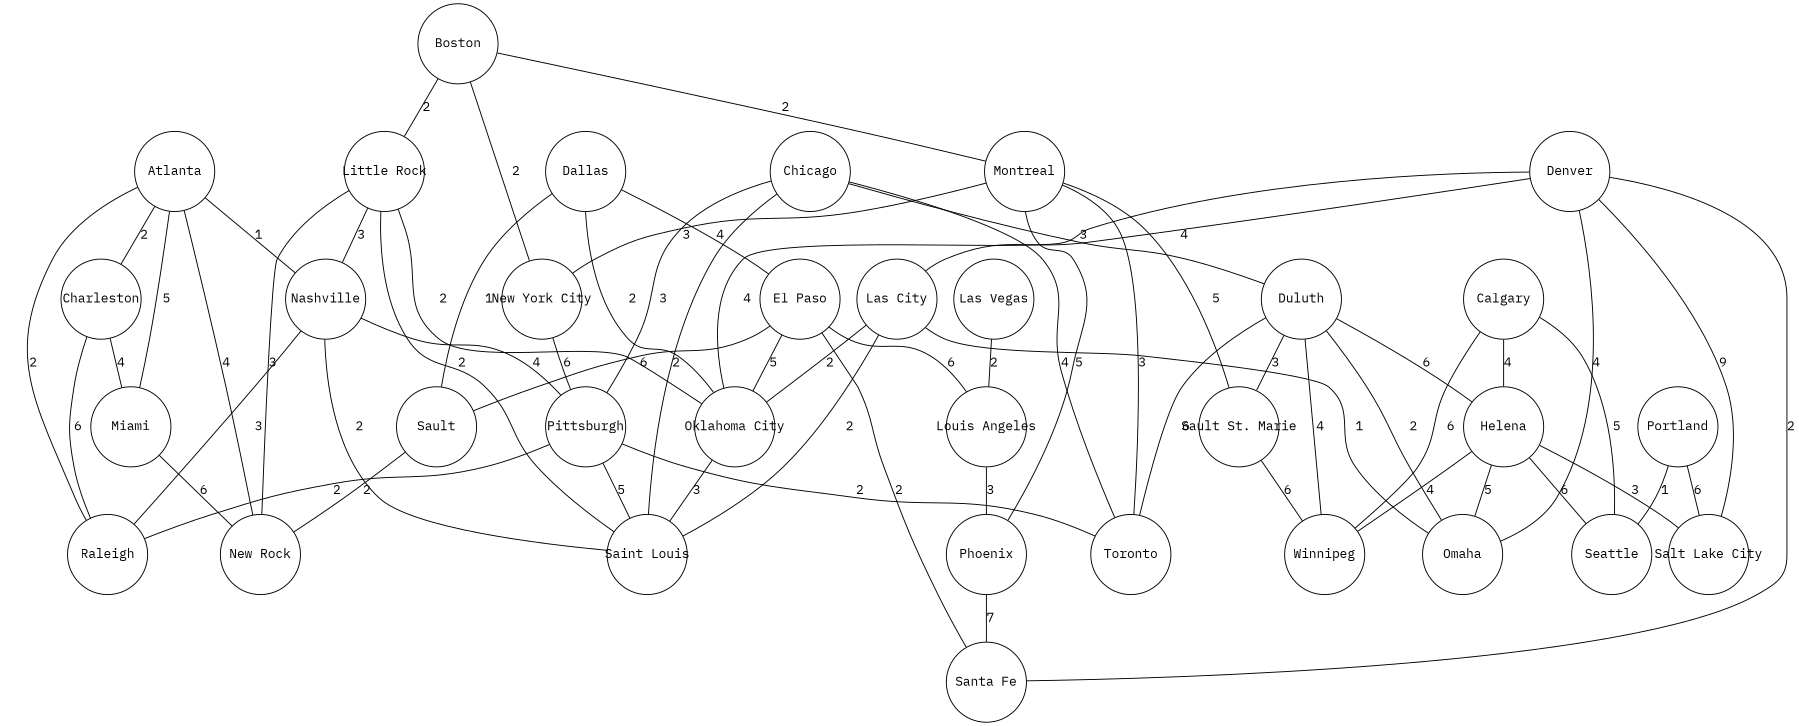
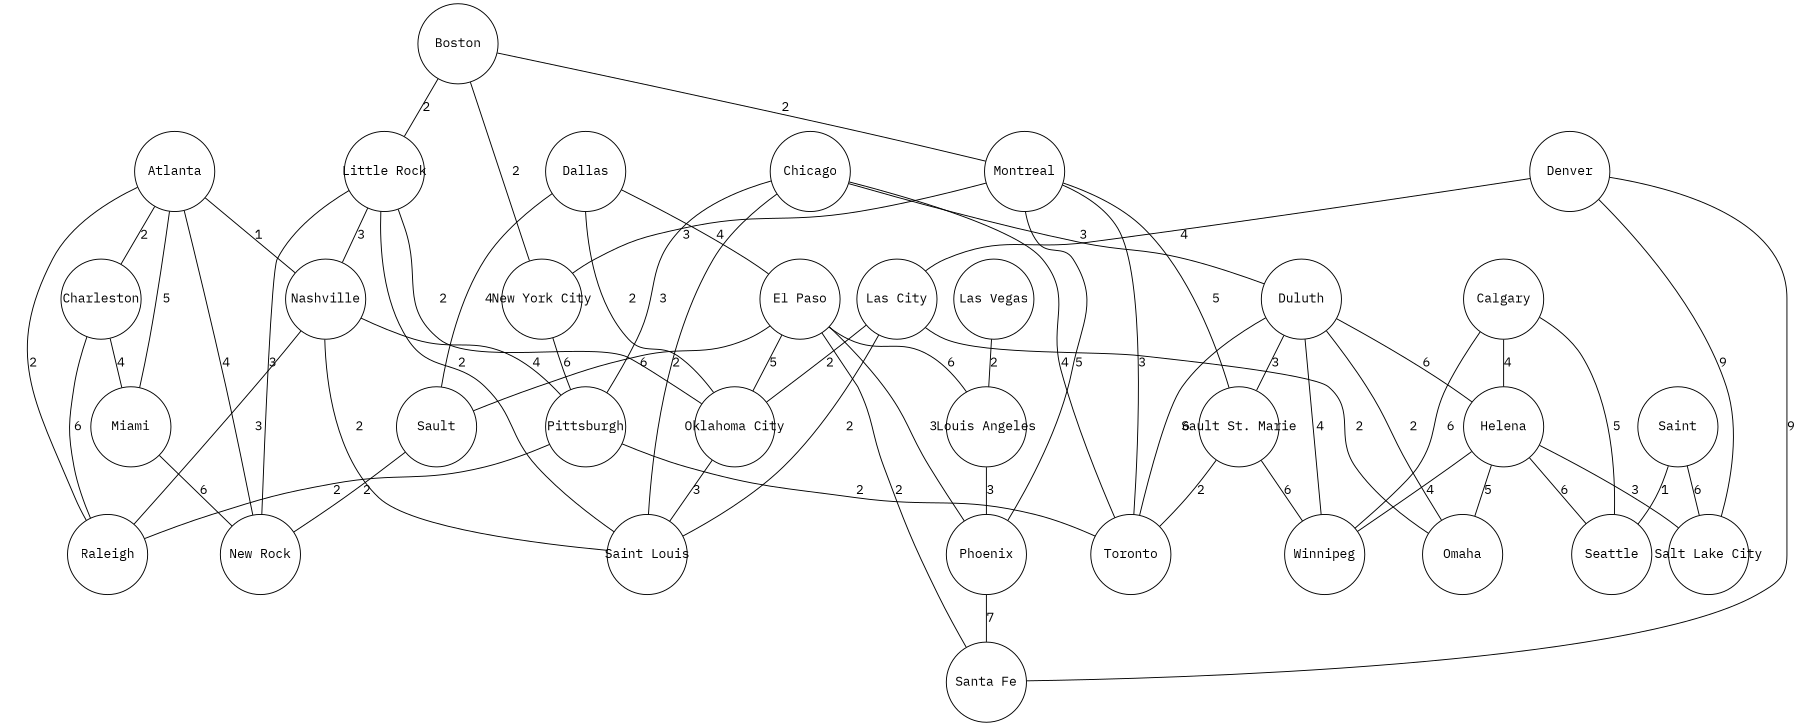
  graph {
    fontname="IBM Plex Mono"
    splines=true
    node [fixedsize=true fontname="IBM Plex Mono" shape=circle]
    edge [fontname="IBM Plex Mono"]
    Atlanta [width=1.2]
    Charleston [width=1.2]
    Miami [width=1.2]
    Nashville [width=1.2]
    n5 [label="New Rock" width=1.2]
    Raleigh [width=1.2]
    Pittsburgh [width=1.2]
    "Saint Louis" [width=1.2]
    Toronto [width=1.2]
    Boston [width=1.2]
    Montreal [width=1.2]
    "New York City" [width=1.2]
    "Little Rock" [width=1.2]
    "Sault St. Marie" [width=1.2]
    Phoenix [width=1.2]
    Winnipeg [width=1.2]
    Calgary [width=1.2]
    Helena [width=1.2]
    Seattle [width=1.2]
    Omaha [width=1.2]
    "Salt Lake City" [width=1.2]
    Chicago [width=1.2]
    Duluth [width=1.2]
    Dallas [width=1.2]
    "El Paso" [width=1.2]
    n26 [label=Sault width=1.2]
    "Oklahoma City" [width=1.2]
    "Santa Fe" [width=1.2]
    n29 [label="Louis Angeles" width=1.2]
    Denver [width=1.2]
    n31 [label="Las City" width=1.2]
    "Las Vegas" [width=1.2]
-   Portland [width=1.2]
+   Portland [width=1.2 label=Saint]
    Atlanta -- Charleston [label=2]
    Atlanta -- Miami [label=5]
    Atlanta -- Nashville [label=1]
    Atlanta -- n5 [label=4]
    Atlanta -- Raleigh [label=2]
    Charleston -- Miami [label=4]
    Charleston -- Raleigh [label=6]
    Miami -- n5 [label=6]
    Nashville -- Raleigh [label=3]
    Nashville -- Pittsburgh [label=4]
    Nashville -- "Saint Louis" [label=2]
    Pittsburgh -- Raleigh [label=2]
-   Pittsburgh -- "Saint Louis" [label=5]
    Pittsburgh -- Toronto [label=2]
    Boston -- Montreal [label=2]
    Boston -- "New York City" [label=2]
    Boston -- "Little Rock" [label=2]
    Montreal -- Toronto [label=3]
    Montreal -- "New York City" [label=3]
    Montreal -- "Sault St. Marie" [label=5]
    Montreal -- Phoenix [label=5]
    "New York City" -- Pittsburgh [label=6]
    "Little Rock" -- Nashville [label=3]
    "Little Rock" -- n5 [label=3]
    "Little Rock" -- "Saint Louis" [label=2]
    "Little Rock" -- "Oklahoma City" [label=2]
+   "Sault St. Marie" -- Toronto [label=2]
    "Sault St. Marie" -- Winnipeg [label=6]
    Phoenix -- "Santa Fe" [label=7]
    Calgary -- Winnipeg [label=6]
    Calgary -- Helena [label=4]
    Calgary -- Seattle [label=5]
    Helena -- Winnipeg [label=4]
    Helena -- Seattle [label=6]
    Helena -- Omaha [label=5]
    Helena -- "Salt Lake City" [label=3]
    Chicago -- Pittsburgh [label=3]
    Chicago -- "Saint Louis" [label=2]
    Chicago -- Toronto [label=4]
    Chicago -- Duluth [label=3]
    Duluth -- Toronto [label=6]
    Duluth -- "Sault St. Marie" [label=3]
    Duluth -- Winnipeg [label=4]
    Duluth -- Helena [label=6]
    Duluth -- Omaha [label=2]
    Dallas -- "El Paso" [label=4]
-   Dallas -- n26 [label=1]
+   Dallas -- n26 [label=4]
    Dallas -- "Oklahoma City" [label=2]
+   "El Paso" -- Phoenix [label=3]
    "El Paso" -- n26 [label=6]
    "El Paso" -- "Oklahoma City" [label=5]
    "El Paso" -- "Santa Fe" [label=2]
    "El Paso" -- n29 [label=6]
    n26 -- n5 [label=2]
    "Oklahoma City" -- "Saint Louis" [label=3]
    n29 -- Phoenix [label=3]
-   Denver -- Omaha [label=4]
    Denver -- "Salt Lake City" [label=9]
-   Denver -- "Oklahoma City" [label=4]
-   Denver -- "Santa Fe" [label=2]
+   Denver -- "Santa Fe" [label=9]
    Denver -- n31 [label=4]
    n31 -- "Saint Louis" [label=2]
-   n31 -- Omaha [label=1]
+   n31 -- Omaha [label=2]
    n31 -- "Oklahoma City" [label=2]
    "Las Vegas" -- n29 [label=2]
    Portland -- Seattle [label=1]
    Portland -- "Salt Lake City" [label=6]
  }
